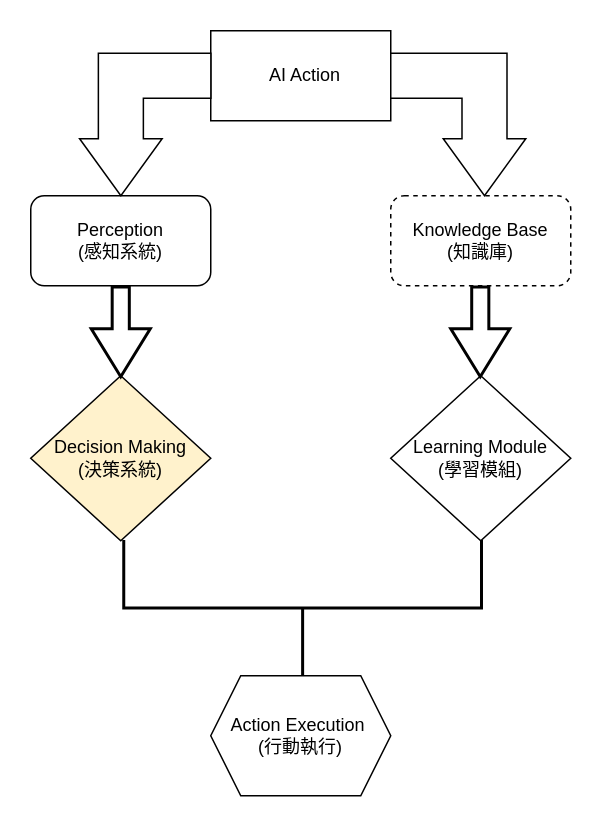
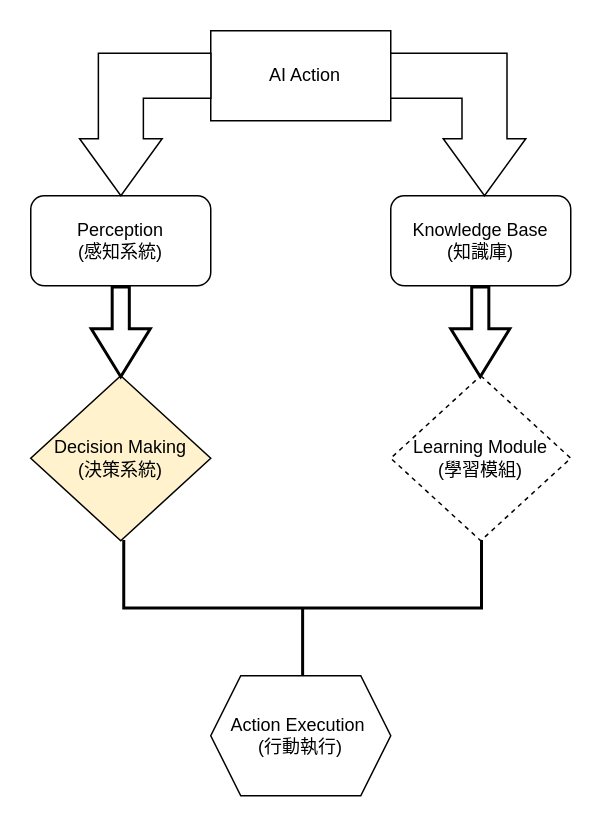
  <mxCell id="0" />
  <mxCell id="1" parent="0" />
  <mxCell id="2" value="&lt;font style=&quot;vertical-align: inherit;&quot;&gt;&lt;font style=&quot;vertical-align: inherit;&quot;&gt;&amp;nbsp; AI Action&lt;/font&gt;&lt;/font&gt;" style="rounded=0;whiteSpace=wrap;html=1;" parent="1" vertex="1"><mxGeometry x="140" y="20" width="120" height="60" as="geometry" /></mxCell>
  <mxCell id="3" value="&lt;font style=&quot;vertical-align: inherit;&quot;&gt;&lt;font style=&quot;vertical-align: inherit;&quot;&gt;Perception&lt;/font&gt;&lt;/font&gt;&lt;div&gt;&lt;font style=&quot;vertical-align: inherit;&quot;&gt;&lt;font style=&quot;vertical-align: inherit;&quot;&gt;(感知系統)&lt;/font&gt;&lt;/font&gt;&lt;/div&gt;" style="rounded=1;whiteSpace=wrap;html=1;" parent="1" vertex="1"><mxGeometry x="20" y="130" width="120" height="60" as="geometry" /></mxCell>
- <mxCell id="4" value="Knowledge Base&lt;div&gt;(知識庫)&lt;/div&gt;" style="rounded=1;whiteSpace=wrap;html=1;dashed=1;" parent="1" vertex="1"><mxGeometry x="260" y="130" width="120" height="60" as="geometry" /></mxCell>
+ <mxCell id="4" value="Knowledge Base&lt;div&gt;(知識庫)&lt;/div&gt;" style="rounded=1;whiteSpace=wrap;html=1;" parent="1" vertex="1"><mxGeometry x="260" y="130" width="120" height="60" as="geometry" /></mxCell>
  <mxCell id="5" value="Decision Making&lt;div&gt;(決策系統)&lt;/div&gt;" style="rhombus;whiteSpace=wrap;html=1;fillColor=#fff2cc;" parent="1" vertex="1"><mxGeometry x="20" y="250" width="120" height="110" as="geometry" /></mxCell>
- <mxCell id="6" value="Learning Module&lt;div&gt;(學習模組)&lt;/div&gt;" style="rhombus;whiteSpace=wrap;html=1;" parent="1" vertex="1"><mxGeometry x="260" y="250" width="120" height="110" as="geometry" /></mxCell>
+ <mxCell id="6" value="Learning Module&lt;div&gt;(學習模組)&lt;/div&gt;" style="rhombus;whiteSpace=wrap;html=1;dashed=1;" parent="1" vertex="1"><mxGeometry x="260" y="250" width="120" height="110" as="geometry" /></mxCell>
  <mxCell id="7" value="Action Execution&amp;nbsp;&lt;div&gt;(行動執行)&lt;/div&gt;" style="shape=hexagon;perimeter=hexagonPerimeter2;whiteSpace=wrap;html=1;fixedSize=1;" parent="1" vertex="1"><mxGeometry x="140" y="450" width="120" height="80" as="geometry" /></mxCell>
  <mxCell id="8" value="" style="html=1;shadow=0;dashed=0;align=center;verticalAlign=middle;shape=mxgraph.arrows2.bendArrow;dy=15;dx=38;notch=0;arrowHead=55;rounded=0;rotation=90;" parent="1" vertex="1"><mxGeometry x="257.5" y="37.5" width="95" height="90" as="geometry" /></mxCell>
  <mxCell id="9" value="" style="html=1;shadow=0;dashed=0;align=center;verticalAlign=middle;shape=mxgraph.arrows2.bendArrow;dy=15;dx=38;notch=0;arrowHead=55;rounded=0;rotation=90;flipH=0;flipV=1;" parent="1" vertex="1"><mxGeometry x="48.83" y="38.75" width="95" height="87.5" as="geometry" /></mxCell>
  <mxCell id="10" value="" style="verticalLabelPosition=bottom;verticalAlign=top;html=1;strokeWidth=2;shape=mxgraph.arrows2.arrow;dy=0.71;dx=31.97;notch=0;rotation=90;" parent="1" vertex="1"><mxGeometry x="289.76" y="201.04" width="59.84" height="39.36" as="geometry" /></mxCell>
  <mxCell id="11" value="" style="verticalLabelPosition=bottom;verticalAlign=top;html=1;strokeWidth=2;shape=mxgraph.arrows2.arrow;dy=0.71;dx=31.97;notch=0;rotation=90;" parent="1" vertex="1"><mxGeometry x="50.08" y="201.04" width="59.84" height="39.36" as="geometry" /></mxCell>
  <mxCell id="12" value="" style="strokeWidth=2;html=1;shape=mxgraph.flowchart.annotation_2;align=left;labelPosition=right;pointerEvents=1;rotation=-90;" parent="1" vertex="1"><mxGeometry x="156" y="285.5" width="90.5" height="238.5" as="geometry" /></mxCell>
